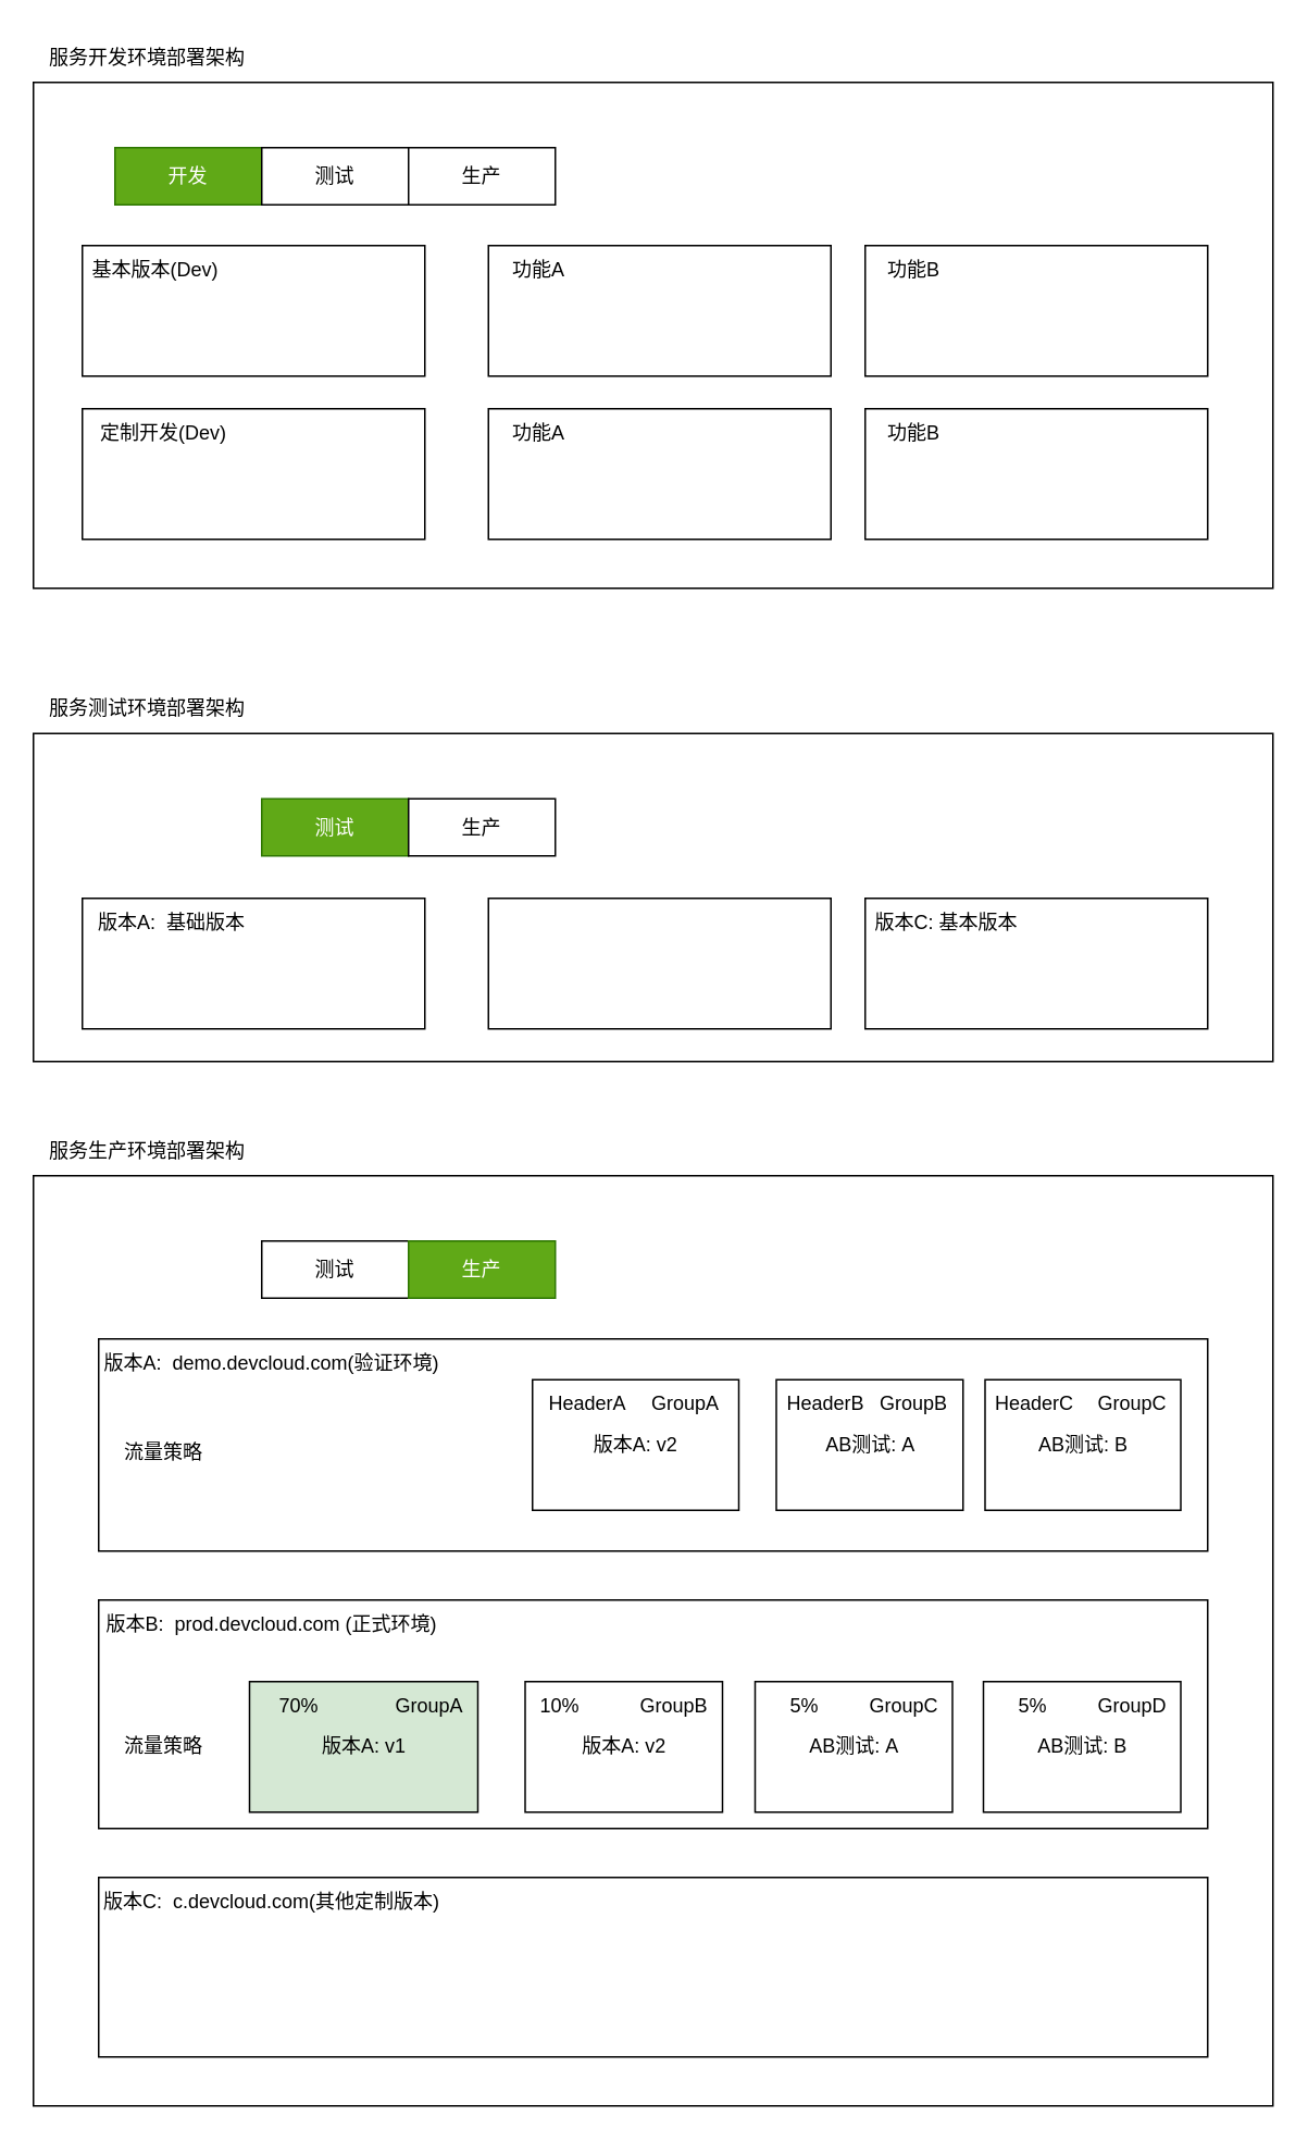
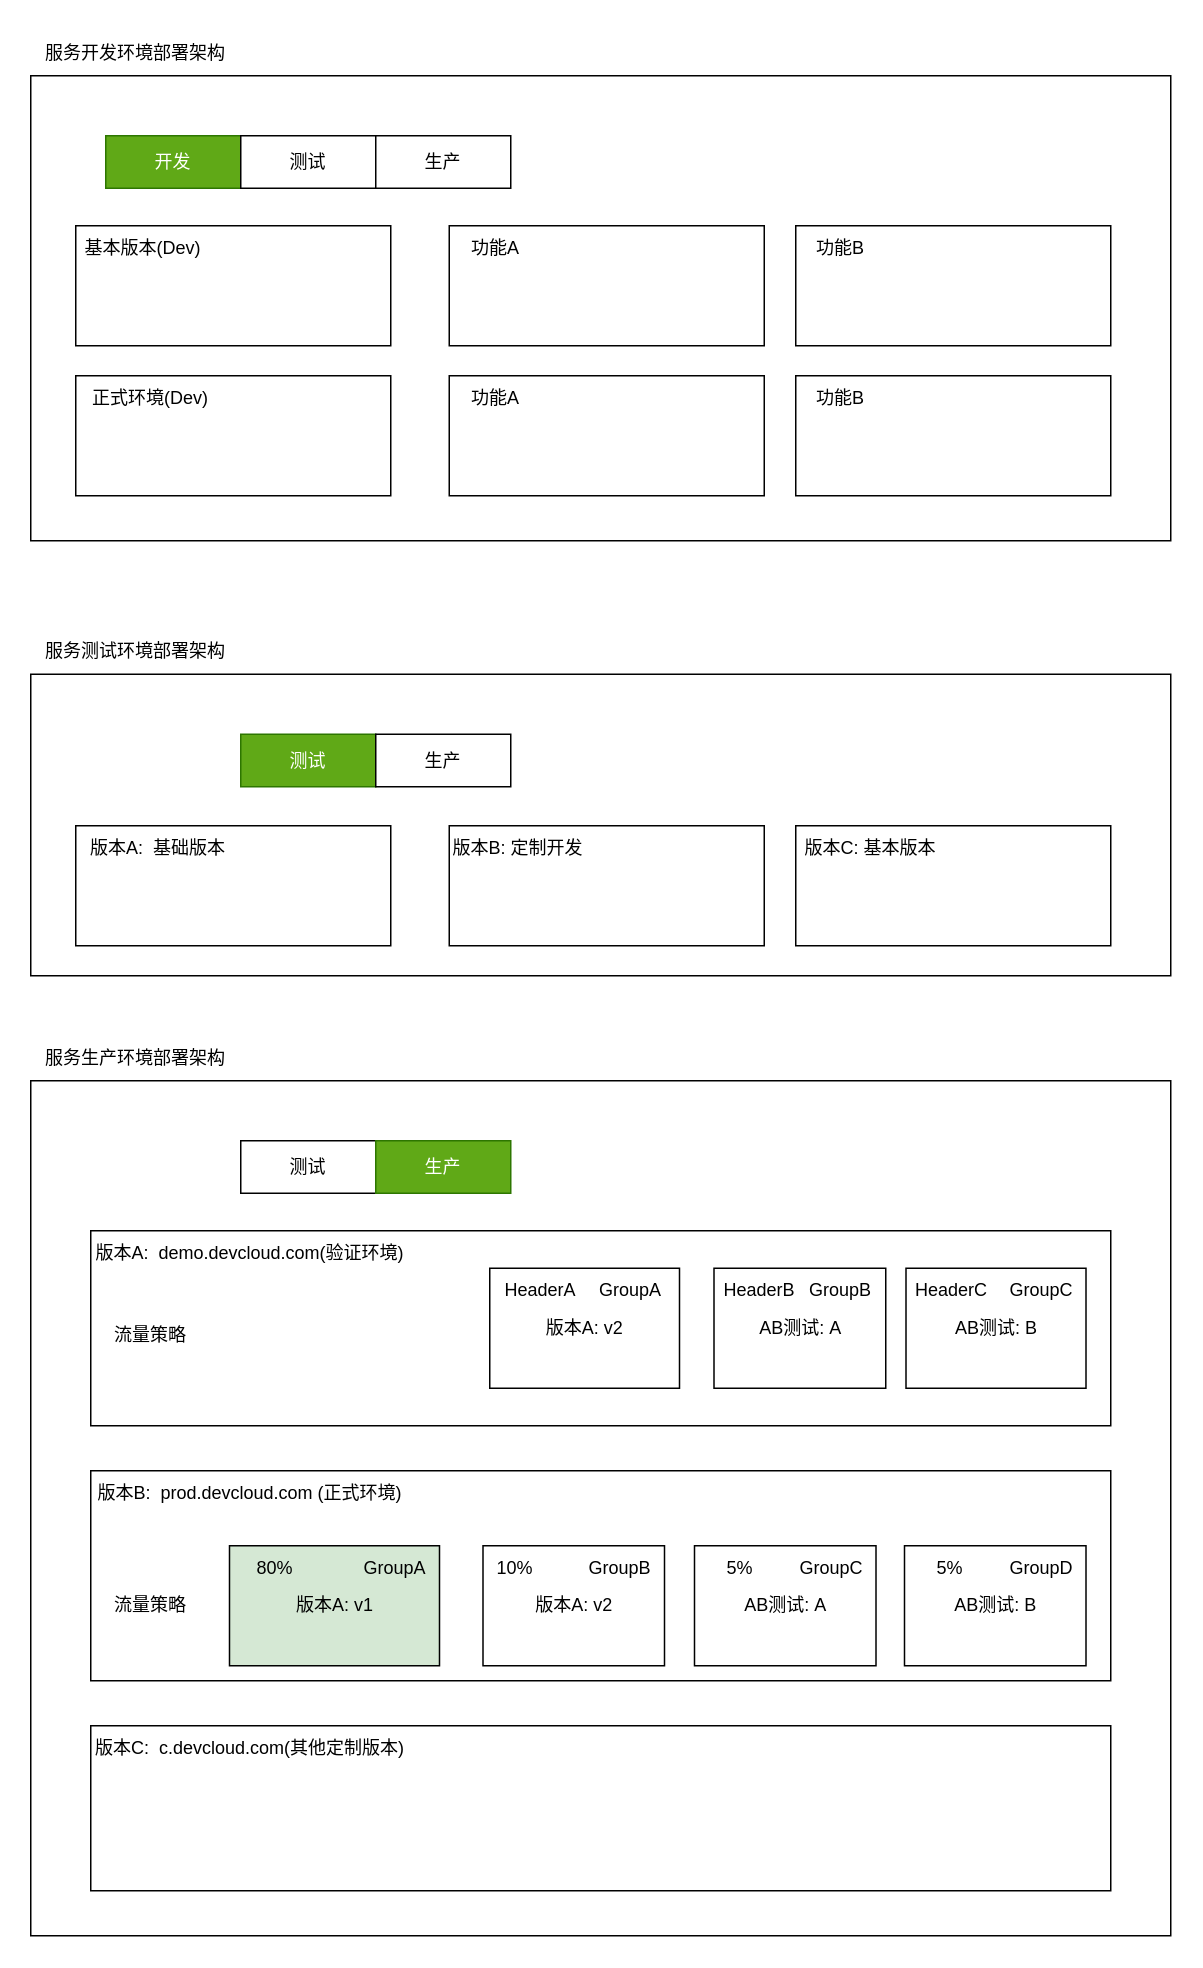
  <mxCell id="0" />
  <mxCell id="1" parent="0" />
  <mxCell id="2" value="" style="rounded=0;whiteSpace=wrap;html=1;" parent="1" vertex="1"><mxGeometry x="20" y="50" width="760" height="310" as="geometry" /></mxCell>
  <mxCell id="3" value="" style="rounded=0;whiteSpace=wrap;html=1;" parent="1" vertex="1"><mxGeometry x="50" y="150" width="210" height="80" as="geometry" /></mxCell>
  <mxCell id="4" value="基本版本(Dev)" style="text;html=1;strokeColor=none;fillColor=none;align=center;verticalAlign=middle;whiteSpace=wrap;rounded=0;" parent="1" vertex="1"><mxGeometry x="50" y="150" width="90" height="30" as="geometry" /></mxCell>
  <mxCell id="5" value="" style="rounded=0;whiteSpace=wrap;html=1;" parent="1" vertex="1"><mxGeometry x="299" y="150" width="210" height="80" as="geometry" /></mxCell>
  <mxCell id="6" value="功能A" style="text;html=1;strokeColor=none;fillColor=none;align=center;verticalAlign=middle;whiteSpace=wrap;rounded=0;" parent="1" vertex="1"><mxGeometry x="300" y="150" width="60" height="30" as="geometry" /></mxCell>
  <mxCell id="7" value="服务开发环境部署架构" style="text;html=1;strokeColor=none;fillColor=none;align=center;verticalAlign=middle;whiteSpace=wrap;rounded=0;" parent="1" vertex="1"><mxGeometry x="20" y="20" width="140" height="30" as="geometry" /></mxCell>
  <mxCell id="8" value="" style="rounded=0;whiteSpace=wrap;html=1;" parent="1" vertex="1"><mxGeometry x="530" y="150" width="210" height="80" as="geometry" /></mxCell>
  <mxCell id="9" value="功能B" style="text;html=1;strokeColor=none;fillColor=none;align=center;verticalAlign=middle;whiteSpace=wrap;rounded=0;" parent="1" vertex="1"><mxGeometry x="530" y="150" width="60" height="30" as="geometry" /></mxCell>
  <mxCell id="10" value="开发" style="rounded=0;whiteSpace=wrap;html=1;fillColor=#60a917;fontColor=#ffffff;strokeColor=#2D7600;" parent="1" vertex="1"><mxGeometry x="70" y="90" width="90" height="35" as="geometry" /></mxCell>
  <mxCell id="11" value="测试" style="rounded=0;whiteSpace=wrap;html=1;" parent="1" vertex="1"><mxGeometry x="160" y="90" width="90" height="35" as="geometry" /></mxCell>
  <mxCell id="12" value="生产" style="rounded=0;whiteSpace=wrap;html=1;" parent="1" vertex="1"><mxGeometry x="250" y="90" width="90" height="35" as="geometry" /></mxCell>
  <mxCell id="13" value="" style="rounded=0;whiteSpace=wrap;html=1;" parent="1" vertex="1"><mxGeometry x="20" y="449" width="760" height="201" as="geometry" /></mxCell>
  <mxCell id="14" value="" style="rounded=0;whiteSpace=wrap;html=1;" parent="1" vertex="1"><mxGeometry x="50" y="550" width="210" height="80" as="geometry" /></mxCell>
  <mxCell id="15" value="版本A:&amp;nbsp; 基础版本" style="text;html=1;strokeColor=none;fillColor=none;align=center;verticalAlign=middle;whiteSpace=wrap;rounded=0;" parent="1" vertex="1"><mxGeometry x="50" y="550" width="110" height="30" as="geometry" /></mxCell>
  <mxCell id="16" value="" style="rounded=0;whiteSpace=wrap;html=1;" parent="1" vertex="1"><mxGeometry x="299" y="550" width="210" height="80" as="geometry" /></mxCell>
+ <mxCell id="17" value="版本B: 定制开发" style="text;html=1;strokeColor=none;fillColor=none;align=center;verticalAlign=middle;whiteSpace=wrap;rounded=0;" parent="1" vertex="1"><mxGeometry x="300" y="550" width="90" height="30" as="geometry" /></mxCell>
  <mxCell id="18" value="" style="rounded=0;whiteSpace=wrap;html=1;" parent="1" vertex="1"><mxGeometry x="530" y="550" width="210" height="80" as="geometry" /></mxCell>
  <mxCell id="19" value="版本C: 基本版本" style="text;html=1;strokeColor=none;fillColor=none;align=center;verticalAlign=middle;whiteSpace=wrap;rounded=0;" parent="1" vertex="1"><mxGeometry x="530" y="550" width="100" height="30" as="geometry" /></mxCell>
  <mxCell id="20" value="开发" style="rounded=0;whiteSpace=wrap;html=1;fillColor=none;fontColor=#ffffff;strokeColor=#FFFFFF;" parent="1" vertex="1"><mxGeometry x="70" y="489" width="90" height="35" as="geometry" /></mxCell>
  <mxCell id="21" value="测试" style="rounded=0;whiteSpace=wrap;html=1;fillColor=#60a917;fontColor=#ffffff;strokeColor=#2D7600;" parent="1" vertex="1"><mxGeometry x="160" y="489" width="90" height="35" as="geometry" /></mxCell>
  <mxCell id="22" value="生产" style="rounded=0;whiteSpace=wrap;html=1;" parent="1" vertex="1"><mxGeometry x="250" y="489" width="90" height="35" as="geometry" /></mxCell>
  <mxCell id="23" value="服务测试环境部署架构" style="text;html=1;strokeColor=none;fillColor=none;align=center;verticalAlign=middle;whiteSpace=wrap;rounded=0;" parent="1" vertex="1"><mxGeometry x="20" y="419" width="140" height="30" as="geometry" /></mxCell>
  <mxCell id="24" value="" style="rounded=0;whiteSpace=wrap;html=1;" parent="1" vertex="1"><mxGeometry x="20" y="720" width="760" height="570" as="geometry" /></mxCell>
  <mxCell id="25" value="" style="rounded=0;whiteSpace=wrap;html=1;" parent="1" vertex="1"><mxGeometry x="60" y="980" width="680" height="140" as="geometry" /></mxCell>
  <mxCell id="26" value="版本B:&amp;nbsp; prod.devcloud.com (正式环境)&amp;nbsp;" style="text;html=1;strokeColor=none;fillColor=none;align=center;verticalAlign=middle;whiteSpace=wrap;rounded=0;" parent="1" vertex="1"><mxGeometry x="60" y="980" width="216" height="30" as="geometry" /></mxCell>
  <mxCell id="27" value="" style="rounded=0;whiteSpace=wrap;html=1;" parent="1" vertex="1"><mxGeometry x="60" y="820" width="680" height="130" as="geometry" /></mxCell>
  <mxCell id="28" value="" style="rounded=0;whiteSpace=wrap;html=1;" parent="1" vertex="1"><mxGeometry x="60" y="1150" width="680" height="110" as="geometry" /></mxCell>
  <mxCell id="29" value="开发" style="rounded=0;whiteSpace=wrap;html=1;fillColor=none;fontColor=#ffffff;strokeColor=#FFFFFF;" parent="1" vertex="1"><mxGeometry x="70" y="760" width="90" height="35" as="geometry" /></mxCell>
  <mxCell id="30" value="测试" style="rounded=0;whiteSpace=wrap;html=1;" parent="1" vertex="1"><mxGeometry x="160" y="760" width="90" height="35" as="geometry" /></mxCell>
  <mxCell id="31" value="生产" style="rounded=0;whiteSpace=wrap;html=1;fillColor=#60a917;fontColor=#ffffff;strokeColor=#2D7600;" parent="1" vertex="1"><mxGeometry x="250" y="760" width="90" height="35" as="geometry" /></mxCell>
  <mxCell id="32" value="服务生产环境部署架构" style="text;html=1;strokeColor=none;fillColor=none;align=center;verticalAlign=middle;whiteSpace=wrap;rounded=0;" parent="1" vertex="1"><mxGeometry x="20" y="690" width="140" height="30" as="geometry" /></mxCell>
  <mxCell id="33" value="" style="rounded=0;whiteSpace=wrap;html=1;" parent="1" vertex="1"><mxGeometry x="50" y="250" width="210" height="80" as="geometry" /></mxCell>
- <mxCell id="34" value="定制开发(Dev)" style="text;html=1;strokeColor=none;fillColor=none;align=center;verticalAlign=middle;whiteSpace=wrap;rounded=0;" parent="1" vertex="1"><mxGeometry x="60" y="250" width="80" height="30" as="geometry" /></mxCell>
+ <mxCell id="34" value="正式环境(Dev)" style="text;html=1;strokeColor=none;fillColor=none;align=center;verticalAlign=middle;whiteSpace=wrap;rounded=0;" parent="1" vertex="1"><mxGeometry x="60" y="250" width="80" height="30" as="geometry" /></mxCell>
  <mxCell id="35" value="" style="rounded=0;whiteSpace=wrap;html=1;" parent="1" vertex="1"><mxGeometry x="299" y="250" width="210" height="80" as="geometry" /></mxCell>
  <mxCell id="36" value="功能A" style="text;html=1;strokeColor=none;fillColor=none;align=center;verticalAlign=middle;whiteSpace=wrap;rounded=0;" parent="1" vertex="1"><mxGeometry x="300" y="250" width="60" height="30" as="geometry" /></mxCell>
  <mxCell id="37" value="" style="rounded=0;whiteSpace=wrap;html=1;" parent="1" vertex="1"><mxGeometry x="530" y="250" width="210" height="80" as="geometry" /></mxCell>
  <mxCell id="38" value="功能B" style="text;html=1;strokeColor=none;fillColor=none;align=center;verticalAlign=middle;whiteSpace=wrap;rounded=0;" parent="1" vertex="1"><mxGeometry x="530" y="250" width="60" height="30" as="geometry" /></mxCell>
  <mxCell id="39" value="版本A: v1" style="rounded=0;whiteSpace=wrap;html=1;fillColor=#d5e8d4;" parent="1" vertex="1"><mxGeometry x="152.5" y="1030" width="140" height="80" as="geometry" /></mxCell>
  <mxCell id="40" value="版本A: v2" style="rounded=0;whiteSpace=wrap;html=1;" parent="1" vertex="1"><mxGeometry x="321.5" y="1030" width="121" height="80" as="geometry" /></mxCell>
  <mxCell id="41" value="AB测试: A" style="rounded=0;whiteSpace=wrap;html=1;" parent="1" vertex="1"><mxGeometry x="462.5" y="1030" width="121" height="80" as="geometry" /></mxCell>
  <mxCell id="42" value="AB测试: B" style="rounded=0;whiteSpace=wrap;html=1;" parent="1" vertex="1"><mxGeometry x="602.5" y="1030" width="121" height="80" as="geometry" /></mxCell>
  <mxCell id="43" value="流量策略" style="text;html=1;strokeColor=none;fillColor=none;align=center;verticalAlign=middle;whiteSpace=wrap;rounded=0;" parent="1" vertex="1"><mxGeometry x="70" y="1055" width="60" height="30" as="geometry" /></mxCell>
- <mxCell id="44" value="70%" style="text;html=1;strokeColor=none;fillColor=none;align=center;verticalAlign=middle;whiteSpace=wrap;rounded=0;" parent="1" vertex="1"><mxGeometry x="152.5" y="1030" width="60" height="30" as="geometry" /></mxCell>
+ <mxCell id="44" value="80%" style="text;html=1;strokeColor=none;fillColor=none;align=center;verticalAlign=middle;whiteSpace=wrap;rounded=0;" parent="1" vertex="1"><mxGeometry x="152.5" y="1030" width="60" height="30" as="geometry" /></mxCell>
  <mxCell id="45" value="10%" style="text;html=1;strokeColor=none;fillColor=none;align=center;verticalAlign=middle;whiteSpace=wrap;rounded=0;" parent="1" vertex="1"><mxGeometry x="312.5" y="1030" width="60" height="30" as="geometry" /></mxCell>
  <mxCell id="46" value="5%" style="text;html=1;strokeColor=none;fillColor=none;align=center;verticalAlign=middle;whiteSpace=wrap;rounded=0;" parent="1" vertex="1"><mxGeometry x="462.5" y="1030" width="60" height="30" as="geometry" /></mxCell>
  <mxCell id="47" value="5%" style="text;html=1;strokeColor=none;fillColor=none;align=center;verticalAlign=middle;whiteSpace=wrap;rounded=0;" parent="1" vertex="1"><mxGeometry x="602.5" y="1030" width="60" height="30" as="geometry" /></mxCell>
  <mxCell id="48" value="GroupA" style="text;html=1;strokeColor=none;fillColor=none;align=center;verticalAlign=middle;whiteSpace=wrap;rounded=0;" parent="1" vertex="1"><mxGeometry x="232.5" y="1030" width="60" height="30" as="geometry" /></mxCell>
  <mxCell id="49" value="GroupB" style="text;html=1;strokeColor=none;fillColor=none;align=center;verticalAlign=middle;whiteSpace=wrap;rounded=0;" parent="1" vertex="1"><mxGeometry x="382.5" y="1030" width="60" height="30" as="geometry" /></mxCell>
  <mxCell id="50" value="GroupC" style="text;html=1;strokeColor=none;fillColor=none;align=center;verticalAlign=middle;whiteSpace=wrap;rounded=0;" parent="1" vertex="1"><mxGeometry x="523.5" y="1030" width="60" height="30" as="geometry" /></mxCell>
  <mxCell id="51" value="GroupD" style="text;html=1;strokeColor=none;fillColor=none;align=center;verticalAlign=middle;whiteSpace=wrap;rounded=0;" parent="1" vertex="1"><mxGeometry x="663.5" y="1030" width="60" height="30" as="geometry" /></mxCell>
  <mxCell id="52" value="版本A:&amp;nbsp; demo.devcloud.com(验证环境)&amp;nbsp;" style="text;html=1;strokeColor=none;fillColor=none;align=center;verticalAlign=middle;whiteSpace=wrap;rounded=0;" parent="1" vertex="1"><mxGeometry x="60" y="820" width="216" height="30" as="geometry" /></mxCell>
  <mxCell id="53" value="版本C:&amp;nbsp; c.devcloud.com(其他定制版本)&amp;nbsp;" style="text;html=1;strokeColor=none;fillColor=none;align=center;verticalAlign=middle;whiteSpace=wrap;rounded=0;" parent="1" vertex="1"><mxGeometry x="60" y="1150" width="216" height="30" as="geometry" /></mxCell>
  <mxCell id="54" value="版本A: v2" style="rounded=0;whiteSpace=wrap;html=1;" parent="1" vertex="1"><mxGeometry x="326" y="845" width="126.5" height="80" as="geometry" /></mxCell>
  <mxCell id="55" value="AB测试: A" style="rounded=0;whiteSpace=wrap;html=1;" parent="1" vertex="1"><mxGeometry x="475.5" y="845" width="114.5" height="80" as="geometry" /></mxCell>
  <mxCell id="56" value="AB测试: B" style="rounded=0;whiteSpace=wrap;html=1;" parent="1" vertex="1"><mxGeometry x="603.5" y="845" width="120" height="80" as="geometry" /></mxCell>
  <mxCell id="57" value="GroupA" style="text;html=1;strokeColor=none;fillColor=none;align=center;verticalAlign=middle;whiteSpace=wrap;rounded=0;" parent="1" vertex="1"><mxGeometry x="390" y="845" width="60" height="30" as="geometry" /></mxCell>
  <mxCell id="58" value="HeaderA" style="text;html=1;strokeColor=none;fillColor=none;align=center;verticalAlign=middle;whiteSpace=wrap;rounded=0;" parent="1" vertex="1"><mxGeometry x="330" y="845" width="60" height="30" as="geometry" /></mxCell>
  <mxCell id="59" value="流量策略" style="text;html=1;strokeColor=none;fillColor=none;align=center;verticalAlign=middle;whiteSpace=wrap;rounded=0;" parent="1" vertex="1"><mxGeometry x="70" y="875" width="60" height="30" as="geometry" /></mxCell>
  <mxCell id="60" value="GroupB" style="text;html=1;strokeColor=none;fillColor=none;align=center;verticalAlign=middle;whiteSpace=wrap;rounded=0;" parent="1" vertex="1"><mxGeometry x="530" y="845" width="60" height="30" as="geometry" /></mxCell>
  <mxCell id="61" value="HeaderB" style="text;html=1;strokeColor=none;fillColor=none;align=center;verticalAlign=middle;whiteSpace=wrap;rounded=0;" parent="1" vertex="1"><mxGeometry x="475.5" y="845" width="60" height="30" as="geometry" /></mxCell>
  <mxCell id="62" value="HeaderC" style="text;html=1;strokeColor=none;fillColor=none;align=center;verticalAlign=middle;whiteSpace=wrap;rounded=0;" parent="1" vertex="1"><mxGeometry x="603.5" y="845" width="60" height="30" as="geometry" /></mxCell>
  <mxCell id="63" value="GroupC" style="text;html=1;strokeColor=none;fillColor=none;align=center;verticalAlign=middle;whiteSpace=wrap;rounded=0;" parent="1" vertex="1"><mxGeometry x="663.5" y="845" width="60" height="30" as="geometry" /></mxCell>
